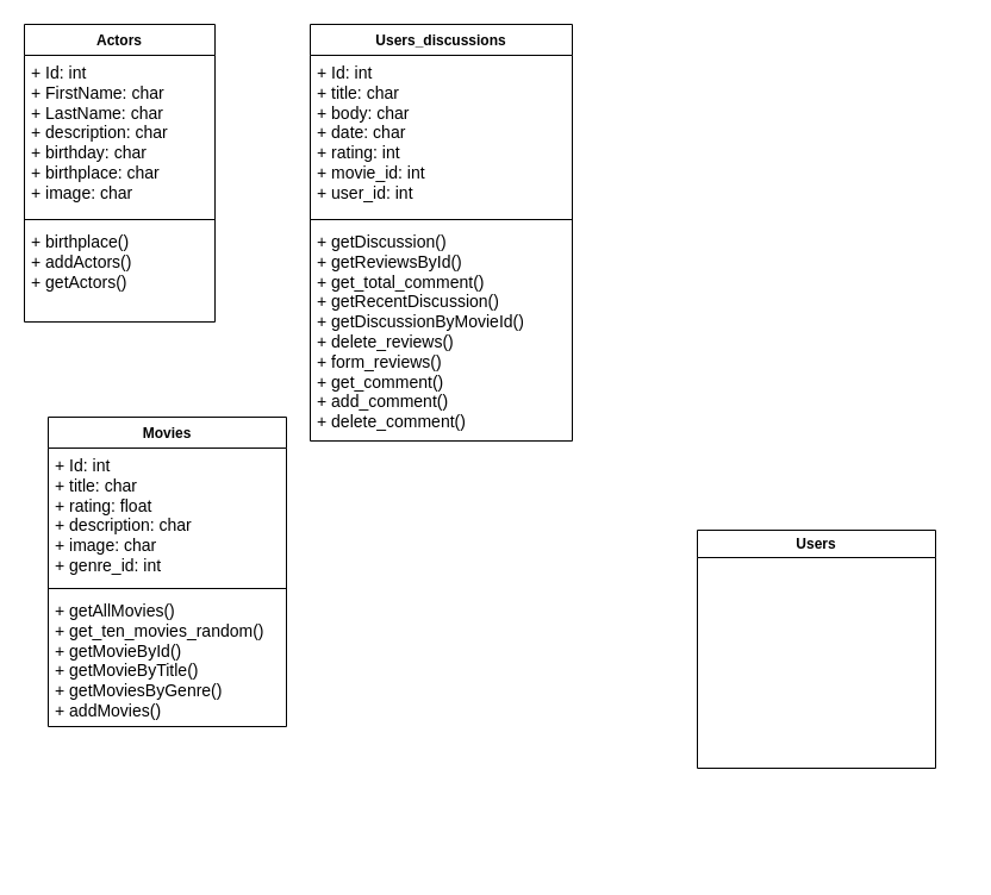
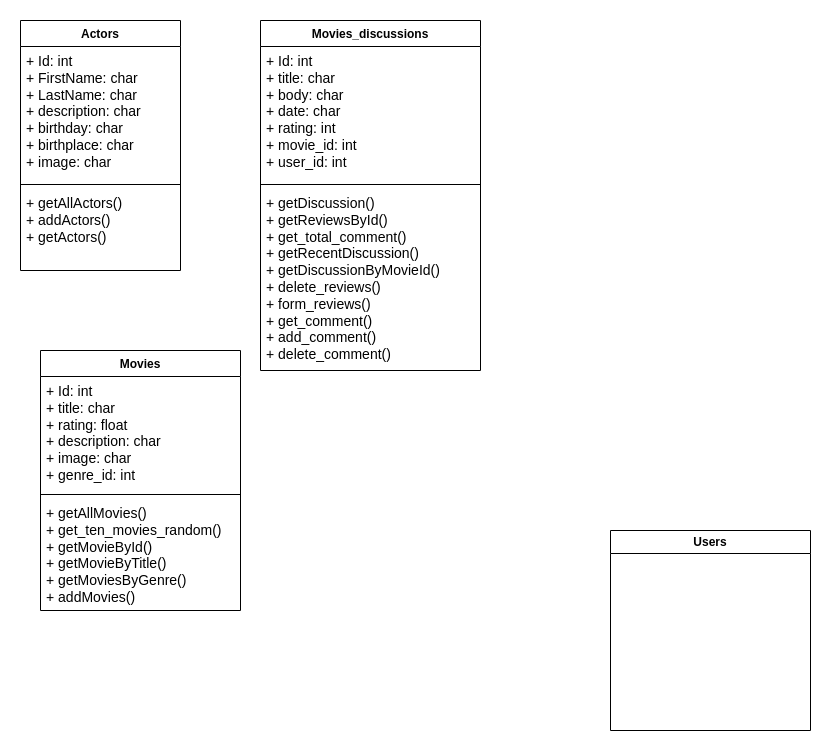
  <mxCell id="0" />
  <mxCell id="1" parent="0" />
- <mxCell id="2" value="Users" style="swimlane;whiteSpace=wrap;html=1;" vertex="1" parent="1"><mxGeometry x="585" y="445" width="200" height="200" as="geometry" /></mxCell>
+ <mxCell id="2" value="Users" style="swimlane;whiteSpace=wrap;html=1;" vertex="1" parent="1"><mxGeometry x="610" y="530" width="200" height="200" as="geometry" /></mxCell>
  <mxCell id="3" value="Actors" style="swimlane;fontStyle=1;align=center;verticalAlign=top;childLayout=stackLayout;horizontal=1;startSize=26;horizontalStack=0;resizeParent=1;resizeParentMax=0;resizeLast=0;collapsible=1;marginBottom=0;whiteSpace=wrap;html=1;" vertex="1" parent="1"><mxGeometry x="20" y="20" width="160" height="250" as="geometry" /></mxCell>
  <mxCell id="4" value="&lt;font style=&quot;font-size: 14px;&quot;&gt;+ Id: int&lt;br&gt;+ FirstName: char&lt;br&gt;+ LastName: char&lt;br&gt;+ description: char&lt;br&gt;+ birthday: char&lt;br&gt;+ birthplace: char&lt;br&gt;+ image: char&lt;/font&gt;" style="text;strokeColor=none;fillColor=none;align=left;verticalAlign=top;spacingLeft=4;spacingRight=4;overflow=hidden;rotatable=0;points=[[0,0.5],[1,0.5]];portConstraint=eastwest;whiteSpace=wrap;html=1;" vertex="1" parent="3"><mxGeometry y="26" width="160" height="134" as="geometry" /></mxCell>
  <mxCell id="5" value="" style="line;strokeWidth=1;fillColor=none;align=left;verticalAlign=middle;spacingTop=-1;spacingLeft=3;spacingRight=3;rotatable=0;labelPosition=right;points=[];portConstraint=eastwest;strokeColor=inherit;" vertex="1" parent="3"><mxGeometry y="160" width="160" height="8" as="geometry" /></mxCell>
- <mxCell id="6" value="&lt;font style=&quot;font-size: 14px;&quot;&gt;+ birthplace()&lt;br&gt;+ addActors()&lt;br&gt;+ getActors()&lt;br&gt;&lt;/font&gt;" style="text;strokeColor=none;fillColor=none;align=left;verticalAlign=top;spacingLeft=4;spacingRight=4;overflow=hidden;rotatable=0;points=[[0,0.5],[1,0.5]];portConstraint=eastwest;whiteSpace=wrap;html=1;" vertex="1" parent="3"><mxGeometry y="168" width="160" height="82" as="geometry" /></mxCell>
- <mxCell id="7" value="Users_discussions" style="swimlane;fontStyle=1;align=center;verticalAlign=top;childLayout=stackLayout;horizontal=1;startSize=26;horizontalStack=0;resizeParent=1;resizeParentMax=0;resizeLast=0;collapsible=1;marginBottom=0;whiteSpace=wrap;html=1;" vertex="1" parent="1"><mxGeometry x="260" y="20" width="220" height="350" as="geometry" /></mxCell>
+ <mxCell id="6" value="&lt;font style=&quot;font-size: 14px;&quot;&gt;+ getAllActors()&lt;br&gt;+ addActors()&lt;br&gt;+ getActors()&lt;br&gt;&lt;/font&gt;" style="text;strokeColor=none;fillColor=none;align=left;verticalAlign=top;spacingLeft=4;spacingRight=4;overflow=hidden;rotatable=0;points=[[0,0.5],[1,0.5]];portConstraint=eastwest;whiteSpace=wrap;html=1;" vertex="1" parent="3"><mxGeometry y="168" width="160" height="82" as="geometry" /></mxCell>
+ <mxCell id="7" value="Movies_discussions" style="swimlane;fontStyle=1;align=center;verticalAlign=top;childLayout=stackLayout;horizontal=1;startSize=26;horizontalStack=0;resizeParent=1;resizeParentMax=0;resizeLast=0;collapsible=1;marginBottom=0;whiteSpace=wrap;html=1;" vertex="1" parent="1"><mxGeometry x="260" y="20" width="220" height="350" as="geometry" /></mxCell>
  <mxCell id="8" value="&lt;font style=&quot;font-size: 14px;&quot;&gt;+ Id: int&lt;br&gt;+ title: char&lt;br&gt;+ body: char&lt;br&gt;+ date: char&lt;br&gt;+ rating: int&lt;br&gt;+ movie_id: int&lt;br&gt;+ user_id: int&lt;br&gt;&lt;/font&gt;" style="text;strokeColor=none;fillColor=none;align=left;verticalAlign=top;spacingLeft=4;spacingRight=4;overflow=hidden;rotatable=0;points=[[0,0.5],[1,0.5]];portConstraint=eastwest;whiteSpace=wrap;html=1;" vertex="1" parent="7"><mxGeometry y="26" width="220" height="134" as="geometry" /></mxCell>
  <mxCell id="9" value="" style="line;strokeWidth=1;fillColor=none;align=left;verticalAlign=middle;spacingTop=-1;spacingLeft=3;spacingRight=3;rotatable=0;labelPosition=right;points=[];portConstraint=eastwest;strokeColor=inherit;" vertex="1" parent="7"><mxGeometry y="160" width="220" height="8" as="geometry" /></mxCell>
  <mxCell id="10" value="&lt;font style=&quot;font-size: 14px;&quot;&gt;+ getDiscussion()&lt;br&gt;+ getReviewsById()&lt;br&gt;+ get_total_comment()&lt;br&gt;+ getRecentDiscussion()&lt;br&gt;+ getDiscussionByMovieId()&lt;br&gt;+ delete_reviews()&lt;br&gt;+ form_reviews()&lt;br&gt;+ get_comment()&lt;br&gt;+ add_comment()&lt;br&gt;+ delete_comment()&lt;br&gt;&lt;/font&gt;" style="text;strokeColor=none;fillColor=none;align=left;verticalAlign=top;spacingLeft=4;spacingRight=4;overflow=hidden;rotatable=0;points=[[0,0.5],[1,0.5]];portConstraint=eastwest;whiteSpace=wrap;html=1;" vertex="1" parent="7"><mxGeometry y="168" width="220" height="182" as="geometry" /></mxCell>
  <mxCell id="11" value="Movies" style="swimlane;fontStyle=1;align=center;verticalAlign=top;childLayout=stackLayout;horizontal=1;startSize=26;horizontalStack=0;resizeParent=1;resizeParentMax=0;resizeLast=0;collapsible=1;marginBottom=0;whiteSpace=wrap;html=1;" vertex="1" parent="1"><mxGeometry x="40" y="350" width="200" height="260" as="geometry" /></mxCell>
  <mxCell id="12" value="&lt;font style=&quot;font-size: 14px;&quot;&gt;+ Id: int&lt;br&gt;+ title: char&lt;br&gt;+ rating: float&lt;br&gt;+ description: char&lt;br&gt;+ image: char&lt;br&gt;+ genre_id: int&lt;br&gt;&lt;/font&gt;" style="text;strokeColor=none;fillColor=none;align=left;verticalAlign=top;spacingLeft=4;spacingRight=4;overflow=hidden;rotatable=0;points=[[0,0.5],[1,0.5]];portConstraint=eastwest;whiteSpace=wrap;html=1;" vertex="1" parent="11"><mxGeometry y="26" width="200" height="114" as="geometry" /></mxCell>
  <mxCell id="13" value="" style="line;strokeWidth=1;fillColor=none;align=left;verticalAlign=middle;spacingTop=-1;spacingLeft=3;spacingRight=3;rotatable=0;labelPosition=right;points=[];portConstraint=eastwest;strokeColor=inherit;" vertex="1" parent="11"><mxGeometry y="140" width="200" height="8" as="geometry" /></mxCell>
  <mxCell id="14" value="&lt;font style=&quot;font-size: 14px;&quot;&gt;+ getAllMovies()&lt;br&gt;+ get_ten_movies_random()&lt;br&gt;+ getMovieById()&lt;br&gt;+ getMovieByTitle()&lt;br&gt;+ getMoviesByGenre()&lt;br&gt;+ addMovies()&lt;br&gt;&lt;/font&gt;" style="text;strokeColor=none;fillColor=none;align=left;verticalAlign=top;spacingLeft=4;spacingRight=4;overflow=hidden;rotatable=0;points=[[0,0.5],[1,0.5]];portConstraint=eastwest;whiteSpace=wrap;html=1;" vertex="1" parent="11"><mxGeometry y="148" width="200" height="112" as="geometry" /></mxCell>
